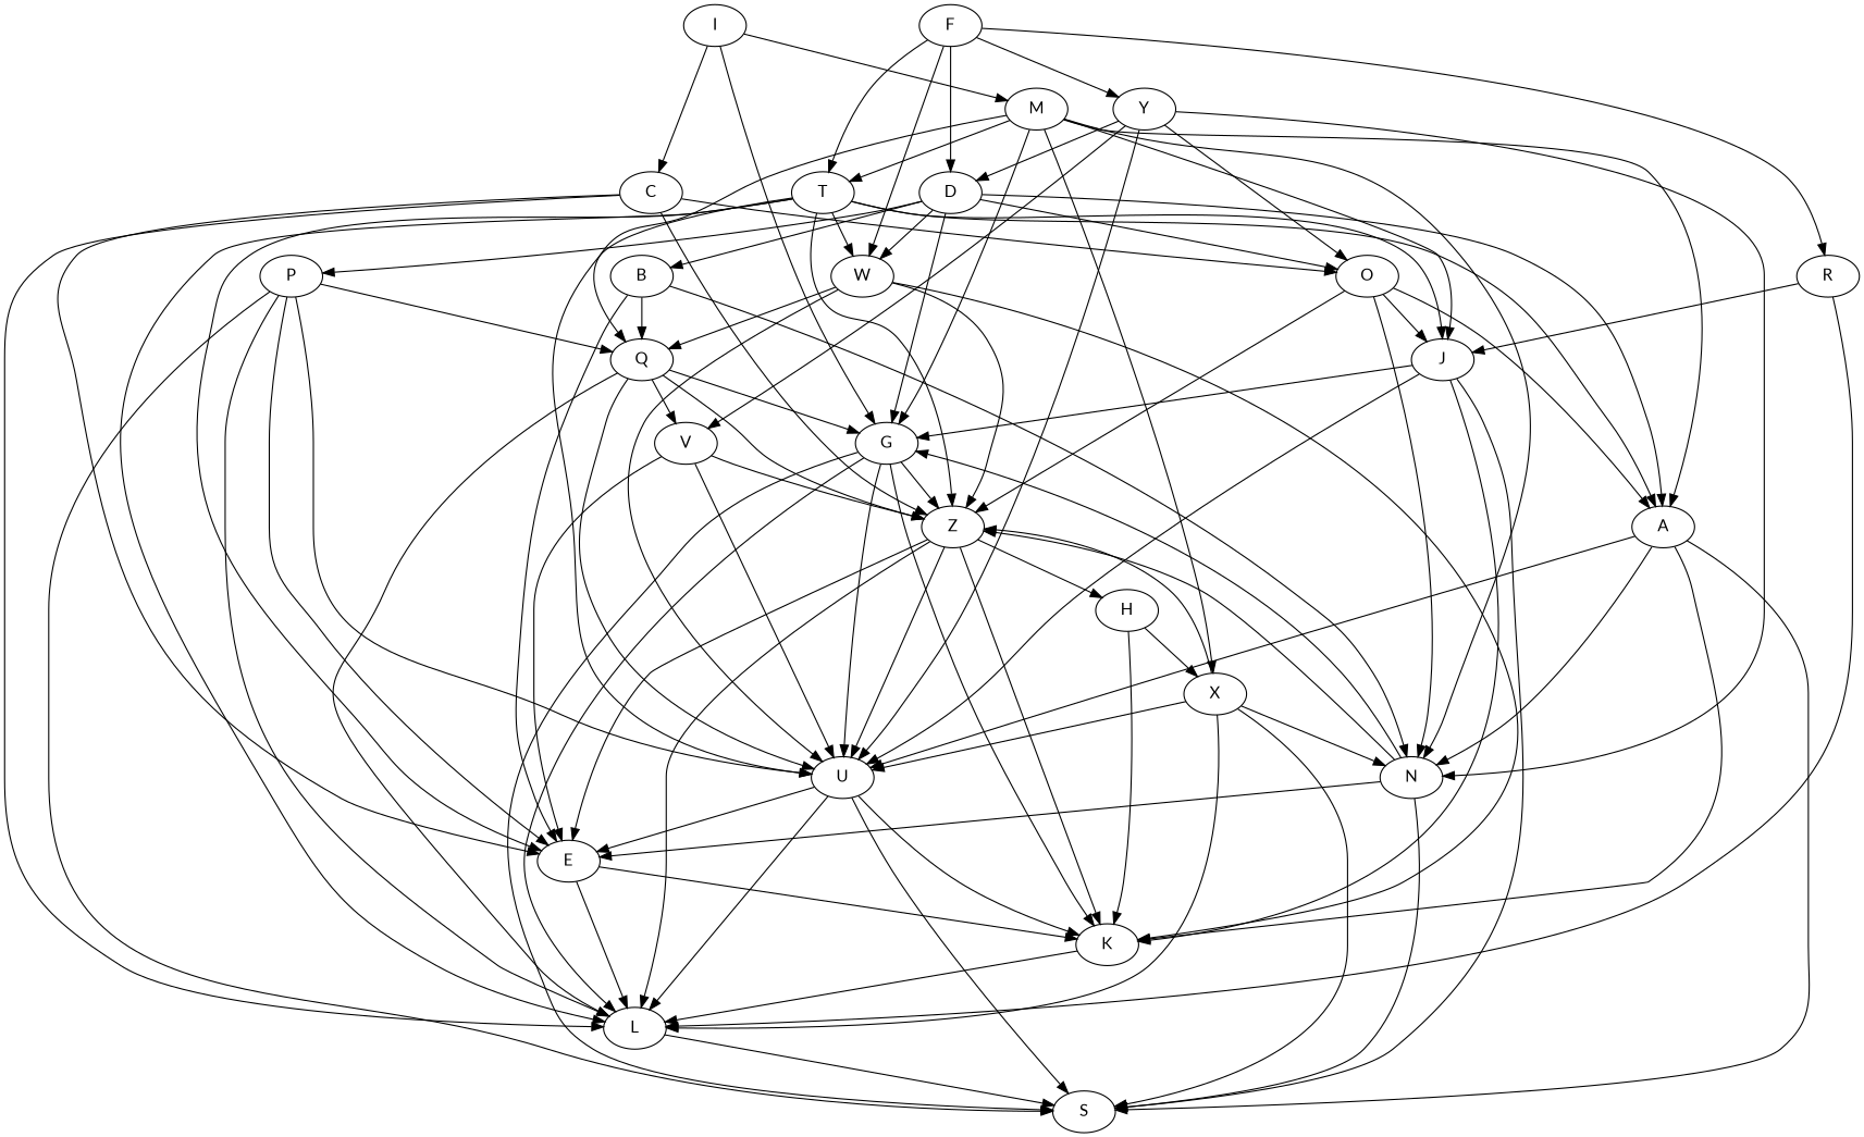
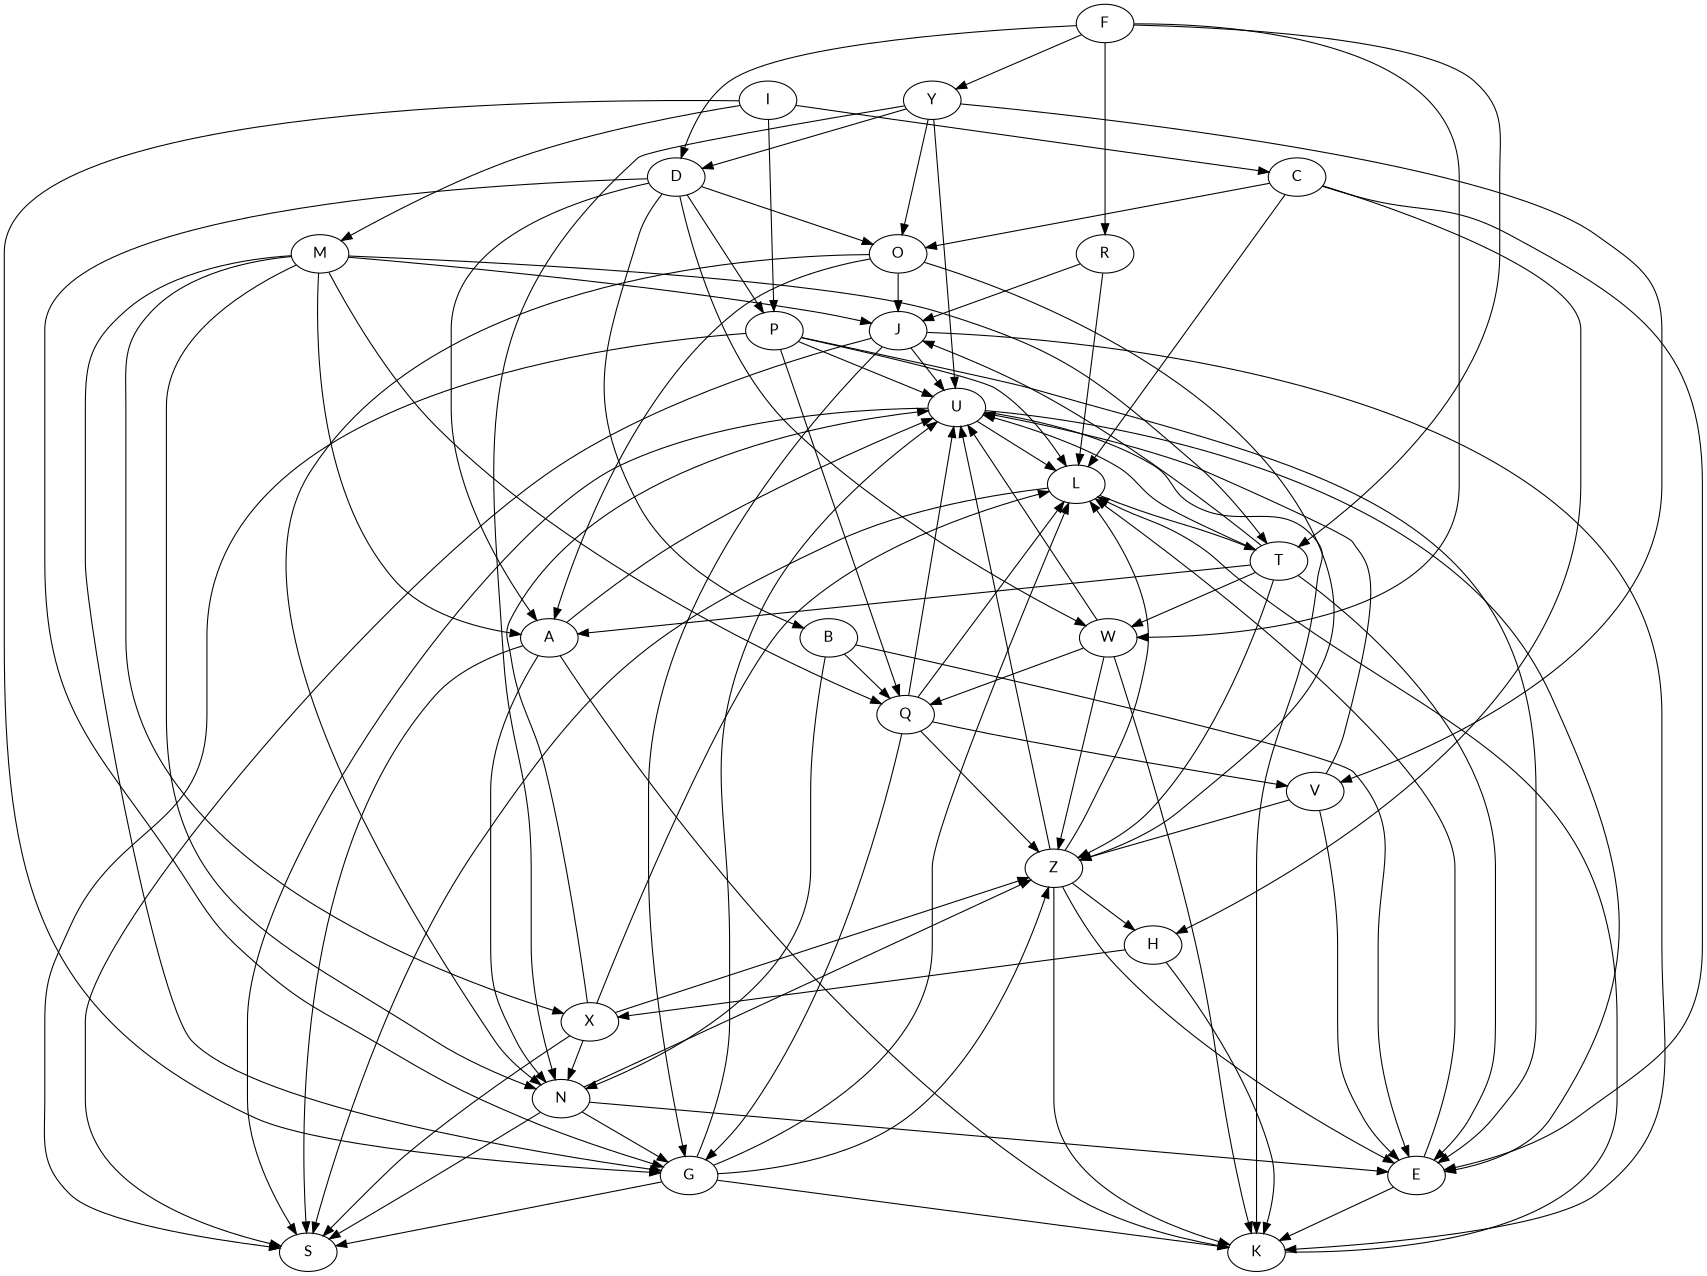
  digraph {
    fontname=Lato
    node [fontname=Lato]
    edge [fontname=Lato]
    F
    R
    Y
    D
    W
    T
    J
    L
    U
    O
    N
    V
    P
    G
    A
    B
    Q
    Z
    K
    E
    S
    I
    C
    M
    X
    H
    F -> R
    F -> Y
    F -> D
    F -> W
    F -> T
    R -> J
    R -> L
    Y -> D
    Y -> U
    Y -> O
    Y -> N
    Y -> V
    D -> W
    D -> O
    D -> P
    D -> G
    D -> A
    D -> B
    W -> U
    W -> Q
    W -> Z
    W -> K
    T -> W
    T -> J
-   T -> L
+   L -> T
    T -> U
    T -> A
    T -> Z
    T -> E
    J -> U
    J -> G
    J -> K
    J -> S
    L -> S
    U -> L
    U -> K
    U -> E
    U -> S
    O -> J
    O -> N
    O -> A
    O -> Z
    N -> G
    N -> Z
    N -> E
    N -> S
    V -> U
    V -> Z
    V -> E
    P -> L
    P -> U
    P -> Q
    P -> E
    P -> S
    G -> L
    G -> U
    G -> Z
    G -> K
    G -> S
    A -> U
    A -> N
    A -> K
    A -> S
    B -> N
    B -> Q
    B -> E
    Q -> L
    Q -> U
    Q -> V
    Q -> G
    Q -> Z
    Z -> L
    Z -> U
    Z -> K
    Z -> E
    Z -> H
    K -> L
    E -> L
    E -> K
+   I -> P
    I -> G
    I -> C
    I -> M
    C -> L
    C -> O
-   C -> Z
+   C -> H
    C -> E
    M -> T
    M -> J
    M -> N
    M -> G
    M -> A
    M -> Q
    M -> X
    X -> L
    X -> U
    X -> N
    X -> Z
    X -> S
    H -> K
    H -> X
  }
